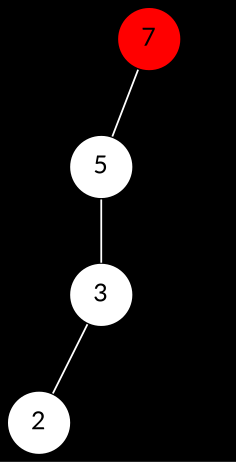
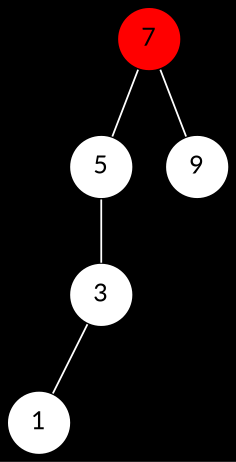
  graph {
    bgcolor=black
    fontname=Lato
    node [fillcolor=white fontname=Lato shape=circle style=filled]
    edge [color=white fontname=Lato]
    7 [fillcolor=red]
    5
+   9
    3
-   1 [label=2]
+   1
    NULL [style=invis fillcolor="" shape=""]
    7 -- 5
+   7 -- 9
    5 -- 3
    3 -- 1
    3 -- NULL [style=invis color=""]
  }
